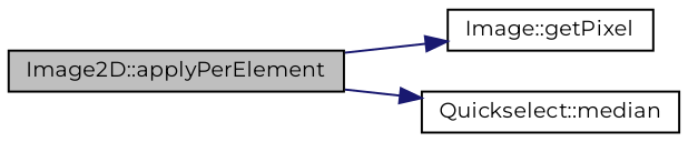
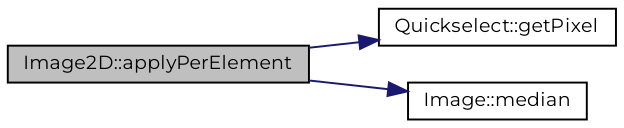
  digraph {
    fontname=Montserrat
    rankdir=LR
    node [color=black fillcolor=white fontname=Montserrat fontsize=10 shape=record style=filled]
    edge [color=midnightblue fontname=Montserrat fontsize=10 labelfontname=Helvetica labelfontsize=10 style=solid]
    n1 [fillcolor=grey75 fontcolor=black height=0.2 label="Image2D::applyPerElement" width=0.4]
-   n2 [height=0.2 label="Image::getPixel" width=0.4]
-   n3 [height=0.2 label="Quickselect::median" width=0.4]
+   n2 [height=0.2 label="Quickselect::getPixel" width=0.4]
+   n3 [height=0.2 label="Image::median" width=0.4]
    n1 -> n2
    n1 -> n3
  }
